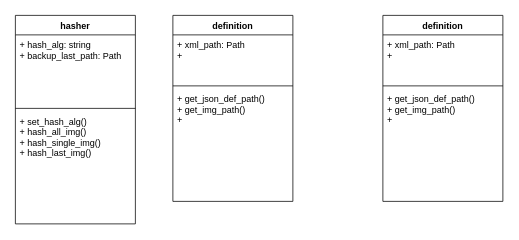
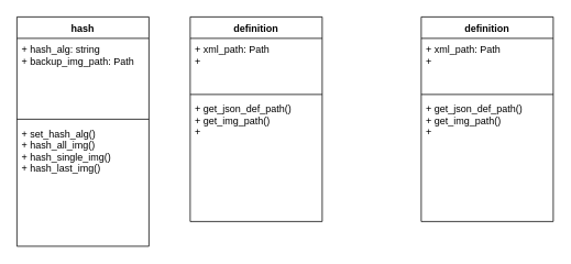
  <mxCell id="0" />
  <mxCell id="1" parent="0" />
- <mxCell id="2" value="hasher" style="swimlane;fontStyle=1;align=center;verticalAlign=top;childLayout=stackLayout;horizontal=1;startSize=26;horizontalStack=0;resizeParent=1;resizeParentMax=0;resizeLast=0;collapsible=1;marginBottom=0;" vertex="1" parent="1"><mxGeometry x="20" y="20" width="160" height="278" as="geometry" /></mxCell>
- <mxCell id="3" value="+ hash_alg: string&#10;+ backup_last_path: Path&#10;" style="text;strokeColor=none;fillColor=none;align=left;verticalAlign=top;spacingLeft=4;spacingRight=4;overflow=hidden;rotatable=0;points=[[0,0.5],[1,0.5]];portConstraint=eastwest;" vertex="1" parent="2"><mxGeometry y="26" width="160" height="94" as="geometry" /></mxCell>
+ <mxCell id="2" value="hash" style="swimlane;fontStyle=1;align=center;verticalAlign=top;childLayout=stackLayout;horizontal=1;startSize=26;horizontalStack=0;resizeParent=1;resizeParentMax=0;resizeLast=0;collapsible=1;marginBottom=0;" vertex="1" parent="1"><mxGeometry x="20" y="20" width="160" height="278" as="geometry" /></mxCell>
+ <mxCell id="3" value="+ hash_alg: string&#10;+ backup_img_path: Path&#10;" style="text;strokeColor=none;fillColor=none;align=left;verticalAlign=top;spacingLeft=4;spacingRight=4;overflow=hidden;rotatable=0;points=[[0,0.5],[1,0.5]];portConstraint=eastwest;" vertex="1" parent="2"><mxGeometry y="26" width="160" height="94" as="geometry" /></mxCell>
  <mxCell id="4" value="" style="line;strokeWidth=1;fillColor=none;align=left;verticalAlign=middle;spacingTop=-1;spacingLeft=3;spacingRight=3;rotatable=0;labelPosition=right;points=[];portConstraint=eastwest;strokeColor=inherit;" vertex="1" parent="2"><mxGeometry y="120" width="160" height="8" as="geometry" /></mxCell>
  <mxCell id="5" value="+ set_hash_alg()&#10;+ hash_all_img()&#10;+ hash_single_img()&#10;+ hash_last_img()" style="text;strokeColor=none;fillColor=none;align=left;verticalAlign=top;spacingLeft=4;spacingRight=4;overflow=hidden;rotatable=0;points=[[0,0.5],[1,0.5]];portConstraint=eastwest;" vertex="1" parent="2"><mxGeometry y="128" width="160" height="150" as="geometry" /></mxCell>
  <mxCell id="6" value="definition" style="swimlane;fontStyle=1;align=center;verticalAlign=top;childLayout=stackLayout;horizontal=1;startSize=26;horizontalStack=0;resizeParent=1;resizeParentMax=0;resizeLast=0;collapsible=1;marginBottom=0;" vertex="1" parent="1"><mxGeometry x="230" y="20" width="160" height="248" as="geometry" /></mxCell>
  <mxCell id="7" value="+ xml_path: Path&#10;+ " style="text;strokeColor=none;fillColor=none;align=left;verticalAlign=top;spacingLeft=4;spacingRight=4;overflow=hidden;rotatable=0;points=[[0,0.5],[1,0.5]];portConstraint=eastwest;" vertex="1" parent="6"><mxGeometry y="26" width="160" height="64" as="geometry" /></mxCell>
  <mxCell id="8" value="" style="line;strokeWidth=1;fillColor=none;align=left;verticalAlign=middle;spacingTop=-1;spacingLeft=3;spacingRight=3;rotatable=0;labelPosition=right;points=[];portConstraint=eastwest;strokeColor=inherit;" vertex="1" parent="6"><mxGeometry y="90" width="160" height="8" as="geometry" /></mxCell>
  <mxCell id="9" value="+ get_json_def_path()&#10;+ get_img_path()&#10;+" style="text;strokeColor=none;fillColor=none;align=left;verticalAlign=top;spacingLeft=4;spacingRight=4;overflow=hidden;rotatable=0;points=[[0,0.5],[1,0.5]];portConstraint=eastwest;" vertex="1" parent="6"><mxGeometry y="98" width="160" height="150" as="geometry" /></mxCell>
  <mxCell id="10" value="definition" style="swimlane;fontStyle=1;align=center;verticalAlign=top;childLayout=stackLayout;horizontal=1;startSize=26;horizontalStack=0;resizeParent=1;resizeParentMax=0;resizeLast=0;collapsible=1;marginBottom=0;" vertex="1" parent="1"><mxGeometry x="510" y="20" width="160" height="248" as="geometry" /></mxCell>
  <mxCell id="11" value="+ xml_path: Path&#10;+ " style="text;strokeColor=none;fillColor=none;align=left;verticalAlign=top;spacingLeft=4;spacingRight=4;overflow=hidden;rotatable=0;points=[[0,0.5],[1,0.5]];portConstraint=eastwest;" vertex="1" parent="10"><mxGeometry y="26" width="160" height="64" as="geometry" /></mxCell>
  <mxCell id="12" value="" style="line;strokeWidth=1;fillColor=none;align=left;verticalAlign=middle;spacingTop=-1;spacingLeft=3;spacingRight=3;rotatable=0;labelPosition=right;points=[];portConstraint=eastwest;strokeColor=inherit;" vertex="1" parent="10"><mxGeometry y="90" width="160" height="8" as="geometry" /></mxCell>
  <mxCell id="13" value="+ get_json_def_path()&#10;+ get_img_path()&#10;+" style="text;strokeColor=none;fillColor=none;align=left;verticalAlign=top;spacingLeft=4;spacingRight=4;overflow=hidden;rotatable=0;points=[[0,0.5],[1,0.5]];portConstraint=eastwest;" vertex="1" parent="10"><mxGeometry y="98" width="160" height="150" as="geometry" /></mxCell>
